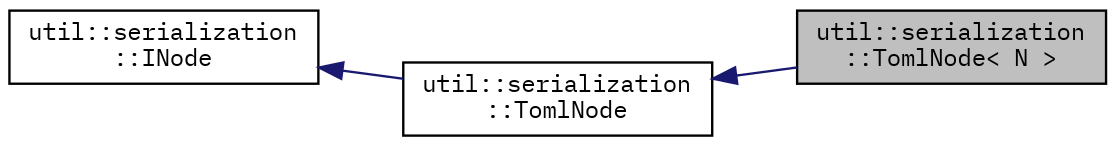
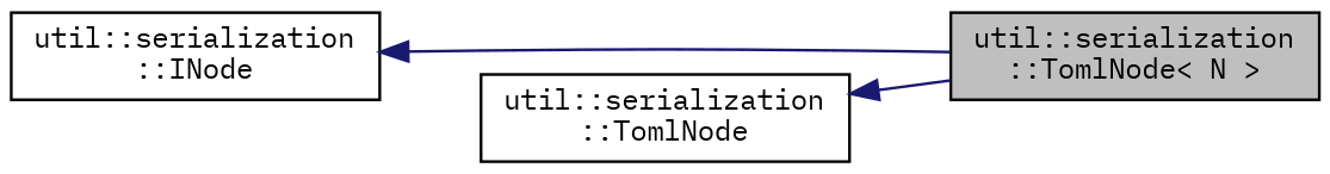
  digraph {
    fontname="IBM Plex Mono"
    rankdir=LR
    node [color=black fillcolor=white fontname="IBM Plex Mono" fontsize=10 shape=record style=filled]
    edge [color=midnightblue dir=back fontname="IBM Plex Mono" fontsize=10 labelfontname=Helvetica labelfontsize=10 style=solid]
    n1 [fillcolor=grey75 fontcolor=black height=0.2 label="util::serialization\l::TomlNode\< N \>" width=0.4]
    n2 [height=0.2 label="util::serialization\l::TomlNode" width=0.4]
    n3 [height=0.2 label="util::serialization\l::INode" width=0.4]
    n2 -> n1
-   n3 -> n2
+   n3 -> n1
  }
